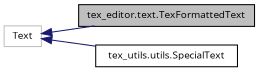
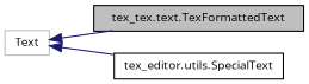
  digraph {
    fontname="Open Sans"
    rankdir=LR
    node [color=black fillcolor=white fontname="Open Sans" fontsize=10 shape=record style=filled]
    edge [color=midnightblue dir=back fontname="Open Sans" fontsize=10 labelfontname=Helvetica labelfontsize=10 style=solid]
-   n1 [fillcolor=grey75 fontcolor=black height=0.2 label="tex_editor.text.TexFormattedText" width=0.4]
-   n2 [height=0.2 label="tex_utils.utils.SpecialText" width=0.4]
+   n1 [fillcolor=grey75 fontcolor=black height=0.2 label="tex_tex.text.TexFormattedText" width=0.4]
+   n2 [height=0.2 label="tex_editor.utils.SpecialText" width=0.4]
    n3 [color=grey75 height=0.2 label=Text width=0.4]
    n3 -> n1
    n3 -> n2
  }
